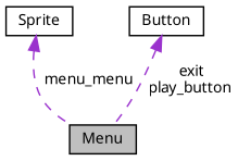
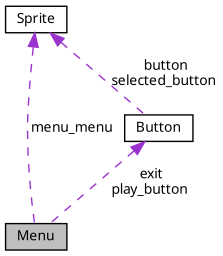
  digraph {
    fontname="Noto Sans"
    node [color=black fillcolor=white fontname="Noto Sans" fontsize=10 shape=record style=filled]
    edge [color=darkorchid3 dir=back fontname="Noto Sans" fontsize=10 labelfontname=Helvetica labelfontsize=10 style=dashed]
    n1 [fillcolor=grey75 fontcolor=black height=0.2 label=Menu width=0.4]
    n2 [height=0.2 label=Sprite width=0.4]
    n3 [height=0.2 label=Button width=0.4]
    n2 -> n1 [label=" menu_menu"]
+   n2 -> n3 [label=" button\nselected_button"]
    n3 -> n1 [label=" exit\nplay_button"]
  }
